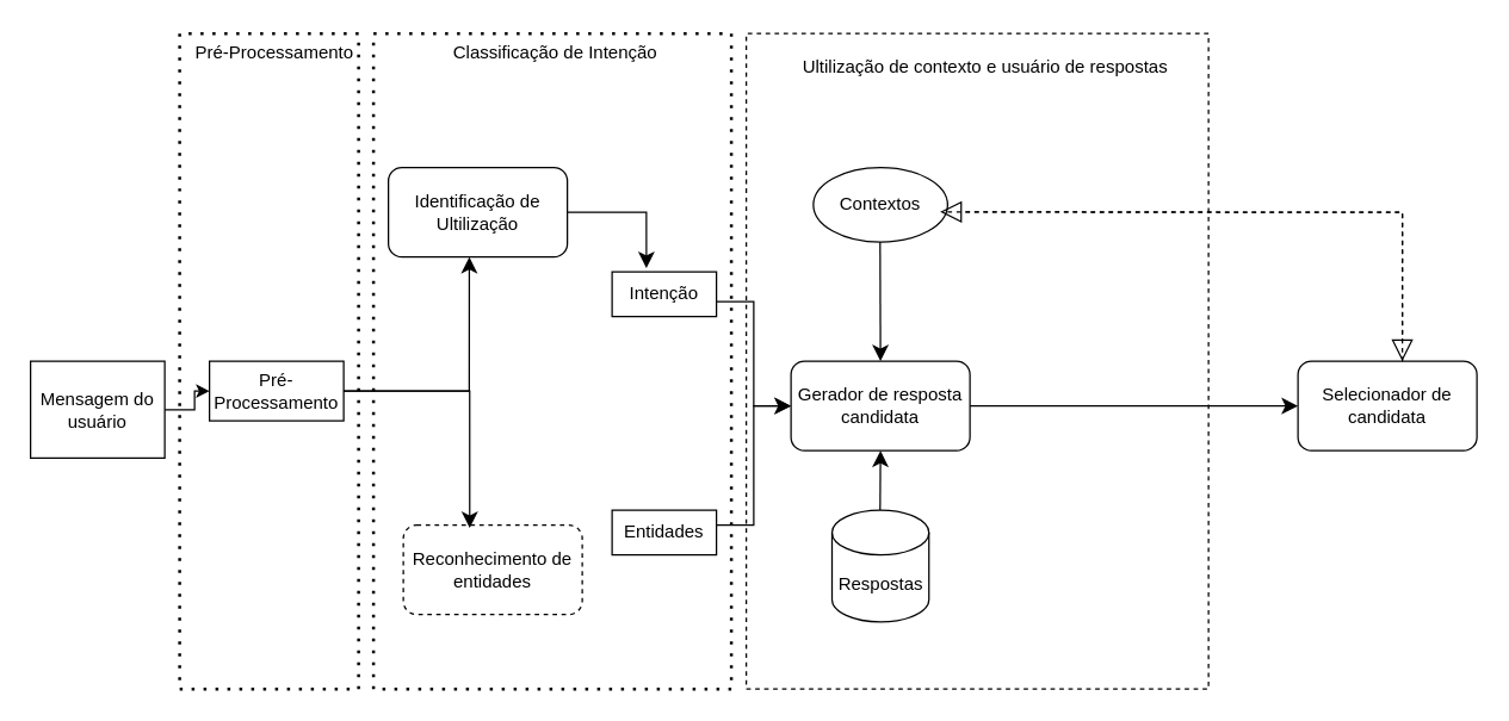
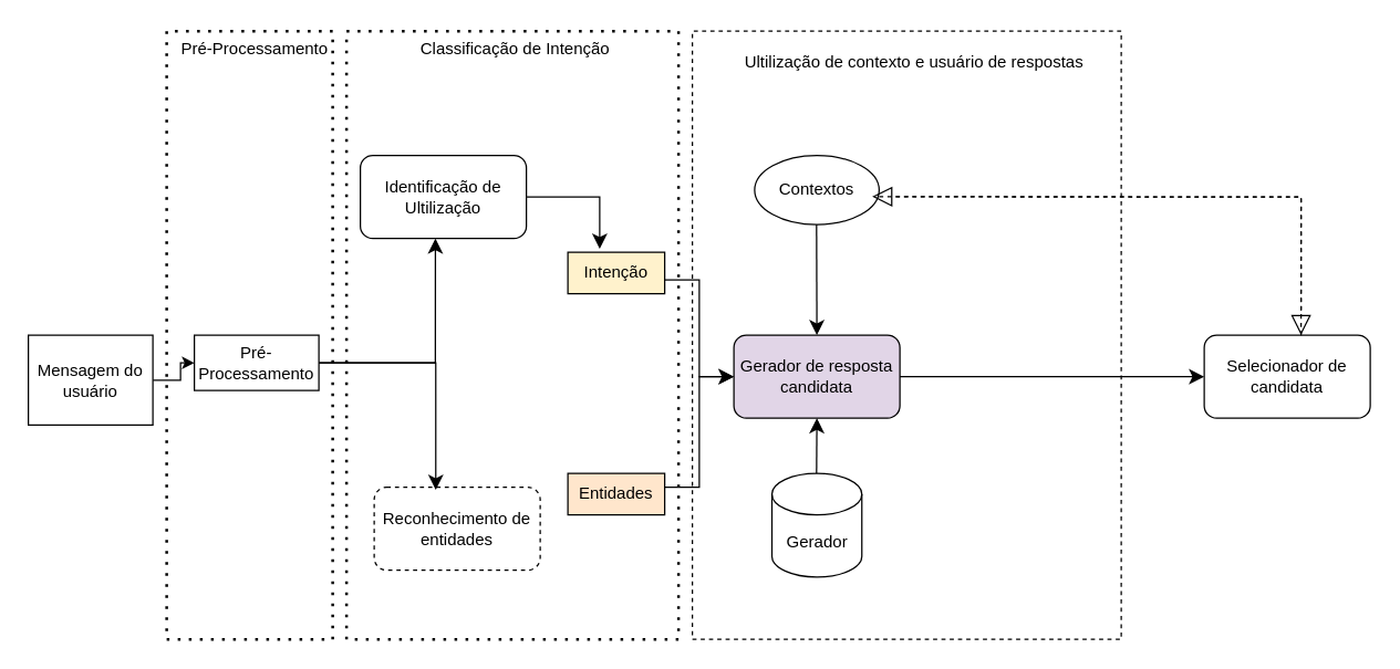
  <mxCell id="0" />
  <mxCell id="1" parent="0" />
  <mxCell id="2" value="" style="edgeStyle=orthogonalEdgeStyle;rounded=0;orthogonalLoop=1;jettySize=auto;html=1;" edge="1" parent="1" source="3" target="4"><mxGeometry relative="1" as="geometry" /></mxCell>
  <mxCell id="3" value="Mensagem do usuário" style="rounded=0;whiteSpace=wrap;html=1;" parent="1" vertex="1"><mxGeometry x="20" y="242" width="90" height="65" as="geometry" /></mxCell>
  <mxCell id="4" value="Pré-Processamento" style="rounded=0;whiteSpace=wrap;html=1;" vertex="1" parent="1"><mxGeometry x="140" y="242" width="90" height="40" as="geometry" /></mxCell>
  <mxCell id="5" value="Identificação de Ultilização" style="rounded=1;whiteSpace=wrap;html=1;" vertex="1" parent="1"><mxGeometry x="260" y="112" width="120" height="60" as="geometry" /></mxCell>
  <mxCell id="6" value="Reconhecimento de entidades" style="rounded=1;whiteSpace=wrap;html=1;dashed=1;" vertex="1" parent="1"><mxGeometry x="270" y="352" width="120" height="60" as="geometry" /></mxCell>
  <mxCell id="7" value="" style="edgeStyle=segmentEdgeStyle;endArrow=classic;html=1;curved=0;rounded=0;endSize=8;startSize=8;entryX=0.154;entryY=1.058;entryDx=0;entryDy=0;entryPerimeter=0;exitX=1;exitY=0.5;exitDx=0;exitDy=0;" edge="1" parent="1" source="4"><mxGeometry width="50" height="50" relative="1" as="geometry"><mxPoint x="325.76" y="258.52" as="sourcePoint" /><mxPoint x="314.24" y="172" as="targetPoint" /></mxGeometry></mxCell>
  <mxCell id="8" value="" style="edgeStyle=segmentEdgeStyle;endArrow=classic;html=1;curved=0;rounded=0;endSize=8;startSize=8;entryX=0.371;entryY=0.033;entryDx=0;entryDy=0;entryPerimeter=0;" edge="1" parent="1" target="6"><mxGeometry width="50" height="50" relative="1" as="geometry"><mxPoint x="230" y="262" as="sourcePoint" /><mxPoint x="280" y="312" as="targetPoint" /></mxGeometry></mxCell>
- <mxCell id="9" value="Intenção" style="rounded=0;whiteSpace=wrap;html=1;" vertex="1" parent="1"><mxGeometry x="410" y="182" width="70" height="30" as="geometry" /></mxCell>
- <mxCell id="10" value="Entidades" style="rounded=0;whiteSpace=wrap;html=1;" vertex="1" parent="1"><mxGeometry x="410" y="342" width="70" height="30" as="geometry" /></mxCell>
+ <mxCell id="9" value="Intenção" style="rounded=0;whiteSpace=wrap;html=1;fillColor=#fff2cc;" vertex="1" parent="1"><mxGeometry x="410" y="182" width="70" height="30" as="geometry" /></mxCell>
+ <mxCell id="10" value="Entidades" style="rounded=0;whiteSpace=wrap;html=1;fillColor=#ffe6cc;" vertex="1" parent="1"><mxGeometry x="410" y="342" width="70" height="30" as="geometry" /></mxCell>
  <mxCell id="11" value="" style="edgeStyle=segmentEdgeStyle;endArrow=classic;html=1;curved=0;rounded=0;endSize=8;startSize=8;entryX=0.329;entryY=-0.083;entryDx=0;entryDy=0;entryPerimeter=0;" edge="1" parent="1" target="9"><mxGeometry width="50" height="50" relative="1" as="geometry"><mxPoint x="380" y="142" as="sourcePoint" /><mxPoint x="430" y="92" as="targetPoint" /></mxGeometry></mxCell>
- <mxCell id="12" value="Gerador de resposta candidata" style="rounded=1;whiteSpace=wrap;html=1;" vertex="1" parent="1"><mxGeometry x="530" y="242" width="120" height="60" as="geometry" /></mxCell>
+ <mxCell id="12" value="Gerador de resposta candidata" style="rounded=1;whiteSpace=wrap;html=1;fillColor=#e1d5e7;" vertex="1" parent="1"><mxGeometry x="530" y="242" width="120" height="60" as="geometry" /></mxCell>
  <mxCell id="13" value="" style="edgeStyle=elbowEdgeStyle;elbow=horizontal;endArrow=classic;html=1;curved=0;rounded=0;endSize=8;startSize=8;entryX=0;entryY=0.5;entryDx=0;entryDy=0;" edge="1" parent="1" target="12"><mxGeometry width="50" height="50" relative="1" as="geometry"><mxPoint x="480" y="202" as="sourcePoint" /><mxPoint x="530" y="152" as="targetPoint" /></mxGeometry></mxCell>
  <mxCell id="14" value="" style="edgeStyle=elbowEdgeStyle;elbow=horizontal;endArrow=classic;html=1;curved=0;rounded=0;endSize=8;startSize=8;" edge="1" parent="1"><mxGeometry width="50" height="50" relative="1" as="geometry"><mxPoint x="480" y="352" as="sourcePoint" /><mxPoint x="530" y="272" as="targetPoint" /></mxGeometry></mxCell>
  <mxCell id="15" value="Contextos" style="ellipse;whiteSpace=wrap;html=1;" vertex="1" parent="1"><mxGeometry x="545" y="112" width="90" height="50" as="geometry" /></mxCell>
- <mxCell id="16" value="Respostas" style="shape=cylinder3;whiteSpace=wrap;html=1;boundedLbl=1;backgroundOutline=1;size=15;" vertex="1" parent="1"><mxGeometry x="557.5" y="342" width="65" height="75" as="geometry" /></mxCell>
+ <mxCell id="16" value="Gerador" style="shape=cylinder3;whiteSpace=wrap;html=1;boundedLbl=1;backgroundOutline=1;size=15;" vertex="1" parent="1"><mxGeometry x="557.5" y="342" width="65" height="75" as="geometry" /></mxCell>
  <mxCell id="17" value="" style="edgeStyle=segmentEdgeStyle;endArrow=classic;html=1;curved=0;rounded=0;endSize=8;startSize=8;entryX=0.5;entryY=1;entryDx=0;entryDy=0;" edge="1" parent="1" target="12"><mxGeometry width="50" height="50" relative="1" as="geometry"><mxPoint x="589.75" y="342" as="sourcePoint" /><mxPoint x="589.75" y="292" as="targetPoint" /><Array as="points" /></mxGeometry></mxCell>
  <mxCell id="18" value="" style="edgeStyle=segmentEdgeStyle;endArrow=classic;html=1;curved=0;rounded=0;endSize=8;startSize=8;entryX=0.5;entryY=0;entryDx=0;entryDy=0;" edge="1" parent="1" target="12"><mxGeometry width="50" height="50" relative="1" as="geometry"><mxPoint x="589.75" y="162" as="sourcePoint" /><mxPoint x="589.75" y="212" as="targetPoint" /></mxGeometry></mxCell>
  <mxCell id="19" value="" style="edgeStyle=segmentEdgeStyle;endArrow=classic;html=1;curved=0;rounded=0;endSize=8;startSize=8;" edge="1" parent="1"><mxGeometry width="50" height="50" relative="1" as="geometry"><mxPoint x="650" y="272" as="sourcePoint" /><mxPoint x="870" y="272" as="targetPoint" /></mxGeometry></mxCell>
  <mxCell id="20" value="Selecionador de candidata" style="rounded=1;whiteSpace=wrap;html=1;" vertex="1" parent="1"><mxGeometry x="870" y="242" width="120" height="60" as="geometry" /></mxCell>
  <mxCell id="21" value="" style="endArrow=block;dashed=1;endFill=0;endSize=12;html=1;rounded=0;entryX=0.583;entryY=0;entryDx=0;entryDy=0;entryPerimeter=0;" edge="1" parent="1" target="20"><mxGeometry width="160" relative="1" as="geometry"><mxPoint x="635" y="141.75" as="sourcePoint" /><mxPoint x="940" y="142" as="targetPoint" /><Array as="points"><mxPoint x="790" y="142" /><mxPoint x="940" y="142" /></Array></mxGeometry></mxCell>
  <mxCell id="22" value="" style="endArrow=block;dashed=1;endFill=0;endSize=12;html=1;rounded=0;" edge="1" parent="1"><mxGeometry width="160" relative="1" as="geometry"><mxPoint x="940" y="242" as="sourcePoint" /><mxPoint x="630" y="141.75" as="targetPoint" /><Array as="points"><mxPoint x="940" y="142" /></Array></mxGeometry></mxCell>
  <mxCell id="23" value="" style="endArrow=none;dashed=1;html=1;dashPattern=1 3;strokeWidth=2;rounded=0;" edge="1" parent="1"><mxGeometry width="50" height="50" relative="1" as="geometry"><mxPoint x="240" y="22" as="sourcePoint" /><mxPoint x="240" y="22" as="targetPoint" /><Array as="points"><mxPoint x="120" y="22" /><mxPoint x="120" y="462" /><mxPoint x="240" y="462" /></Array></mxGeometry></mxCell>
  <mxCell id="24" value="&lt;div&gt;&amp;nbsp;&amp;nbsp;&amp;nbsp;&amp;nbsp;&amp;nbsp;&amp;nbsp;&amp;nbsp;&amp;nbsp;&amp;nbsp;&amp;nbsp;&amp;nbsp;&amp;nbsp;&amp;nbsp;&amp;nbsp;&amp;nbsp;&amp;nbsp;&amp;nbsp;&amp;nbsp;&amp;nbsp; Pré-Processamento&lt;/div&gt;" style="text;html=1;align=center;verticalAlign=middle;resizable=0;points=[];autosize=1;strokeColor=none;fillColor=none;" vertex="1" parent="1"><mxGeometry x="55" y="20" width="190" height="30" as="geometry" /></mxCell>
  <mxCell id="25" value="" style="endArrow=none;dashed=1;html=1;dashPattern=1 3;strokeWidth=2;rounded=0;" edge="1" parent="1"><mxGeometry width="50" height="50" relative="1" as="geometry"><mxPoint x="490" y="22" as="sourcePoint" /><mxPoint x="490" y="22" as="targetPoint" /><Array as="points"><mxPoint x="490" y="462" /><mxPoint x="250" y="462" /><mxPoint x="250" y="22" /></Array></mxGeometry></mxCell>
  <mxCell id="26" value="&amp;nbsp;&amp;nbsp;&amp;nbsp;&amp;nbsp;&amp;nbsp;&amp;nbsp;&amp;nbsp;&amp;nbsp;&amp;nbsp;&amp;nbsp;&amp;nbsp;&amp;nbsp;&amp;nbsp;&amp;nbsp;&amp;nbsp;&amp;nbsp;&amp;nbsp;&amp;nbsp; Classificação de Intenção" style="text;html=1;align=center;verticalAlign=middle;resizable=0;points=[];autosize=1;strokeColor=none;fillColor=none;" vertex="1" parent="1"><mxGeometry x="230" y="20" width="220" height="30" as="geometry" /></mxCell>
  <mxCell id="27" value="" style="endArrow=none;dashed=1;html=1;rounded=0;" edge="1" parent="1"><mxGeometry width="50" height="50" relative="1" as="geometry"><mxPoint x="810" y="22" as="sourcePoint" /><mxPoint x="810" y="22" as="targetPoint" /><Array as="points"><mxPoint x="500" y="22" /><mxPoint x="500" y="462" /><mxPoint x="810" y="462" /></Array></mxGeometry></mxCell>
  <mxCell id="28" value="&amp;nbsp;&amp;nbsp;&amp;nbsp;&amp;nbsp;&amp;nbsp;&amp;nbsp;&amp;nbsp;&amp;nbsp;&amp;nbsp;&amp;nbsp;&amp;nbsp;&amp;nbsp;&amp;nbsp;&amp;nbsp;&amp;nbsp;&amp;nbsp;&amp;nbsp; Ultilização de contexto e usuário de respostas" style="text;html=1;align=center;verticalAlign=middle;resizable=0;points=[];autosize=1;strokeColor=none;fillColor=none;" vertex="1" parent="1"><mxGeometry x="465" y="30" width="330" height="30" as="geometry" /></mxCell>
